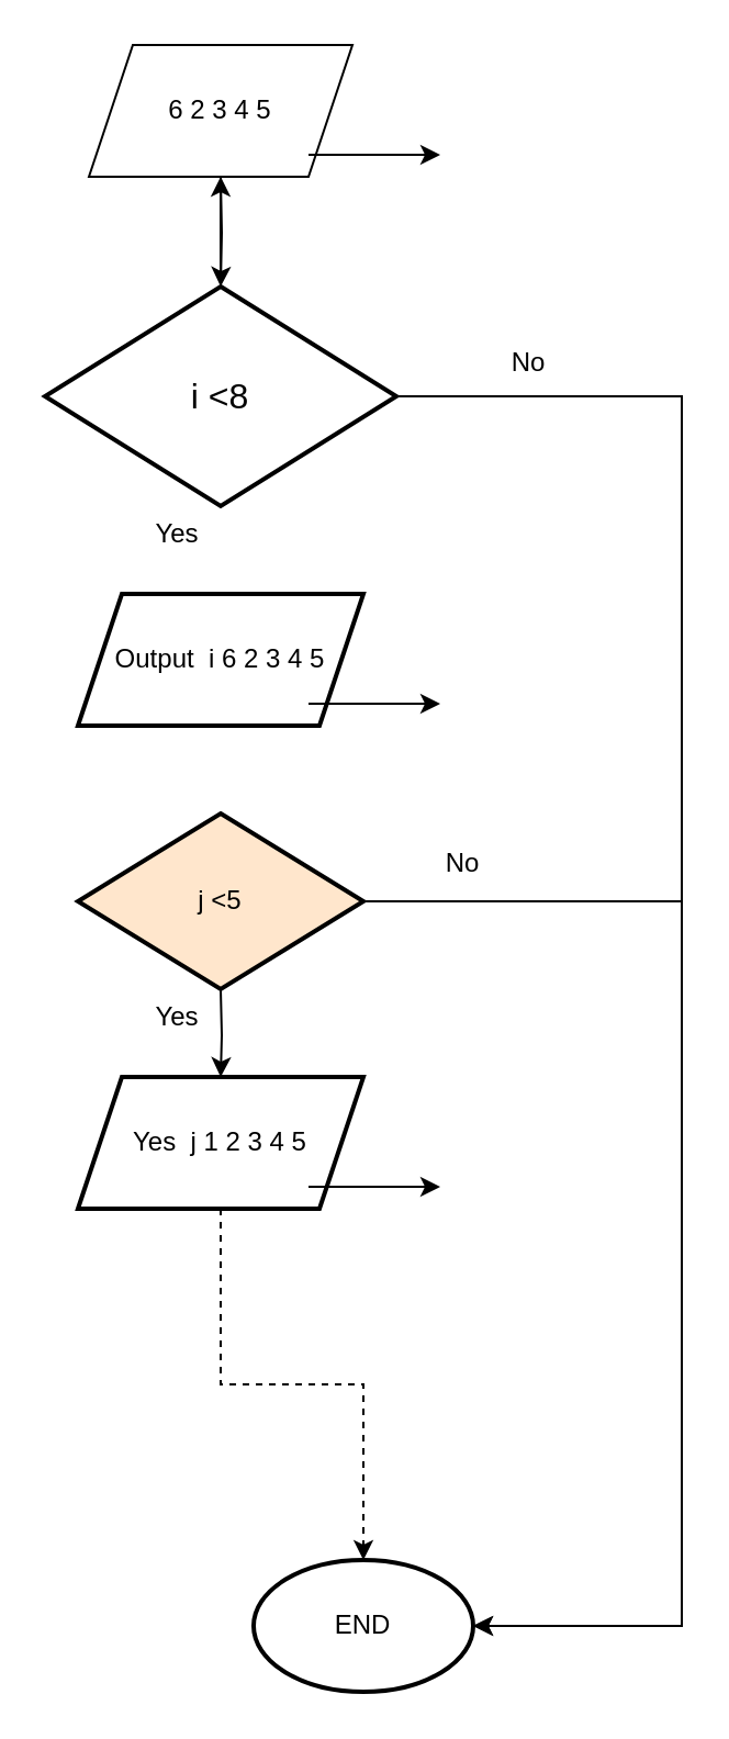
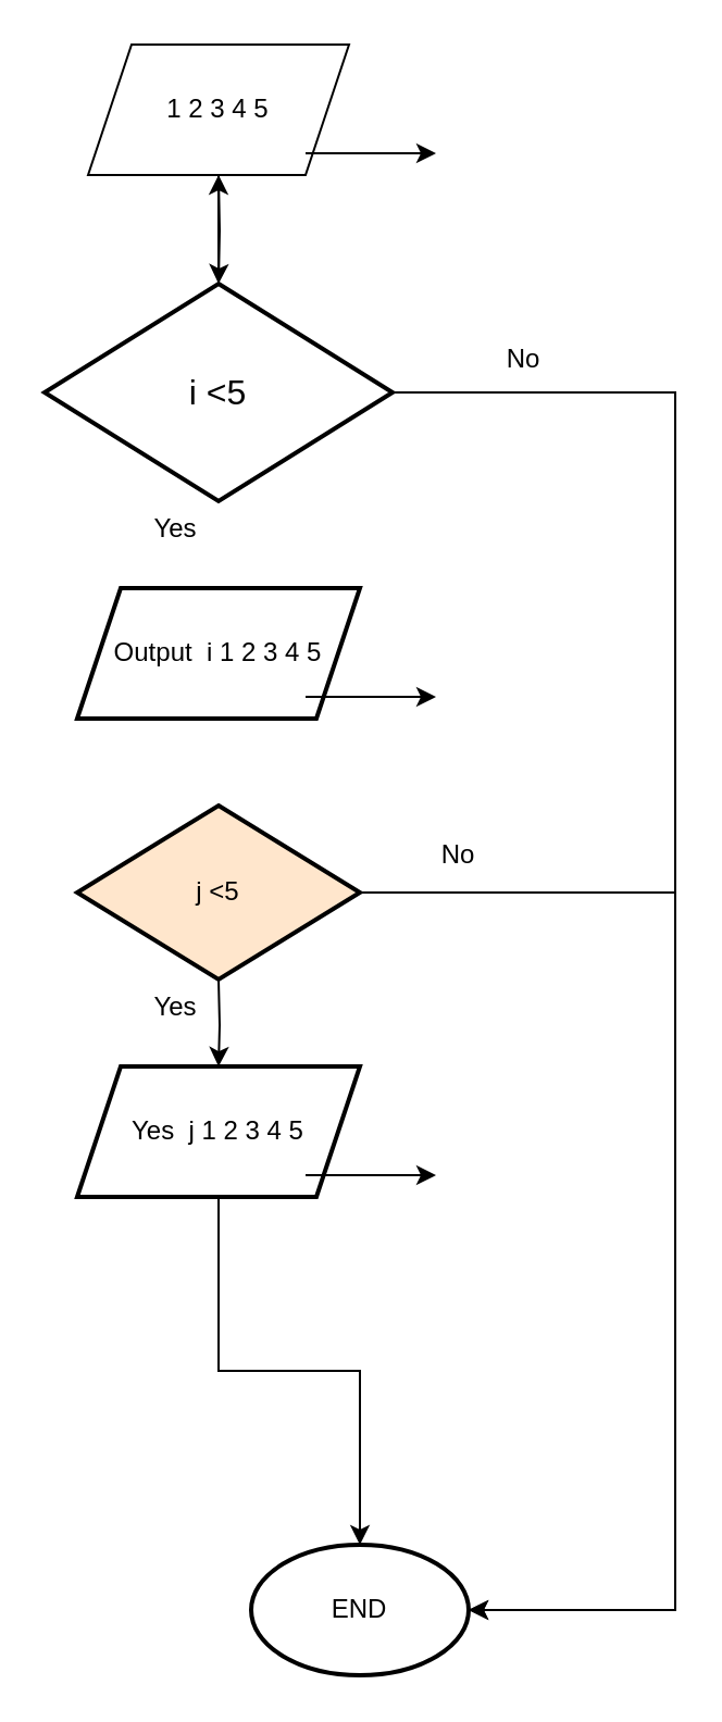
  <mxCell id="0" />
  <mxCell id="1" parent="0" />
  <mxCell id="2" value="" style="edgeStyle=orthogonalEdgeStyle;rounded=0;orthogonalLoop=1;jettySize=auto;html=1;" edge="1" parent="1" source="4" target="8"><mxGeometry relative="1" as="geometry"><Array as="points"><mxPoint x="310" y="180" /><mxPoint x="310" y="740" /></Array></mxGeometry></mxCell>
  <mxCell id="3" value="" style="edgeStyle=orthogonalEdgeStyle;rounded=0;orthogonalLoop=1;jettySize=auto;html=1;" edge="1" parent="1" source="4" target="5"><mxGeometry relative="1" as="geometry" /></mxCell>
- <mxCell id="4" value="&lt;font size=&quot;3&quot;&gt;i &amp;lt;8&lt;/font&gt;" style="strokeWidth=2;html=1;shape=mxgraph.flowchart.decision;whiteSpace=wrap;" vertex="1" parent="1"><mxGeometry x="20" y="130" width="160" height="100" as="geometry" /></mxCell>
- <mxCell id="5" value="6 2 3 4 5" style="shape=parallelogram;perimeter=parallelogramPerimeter;whiteSpace=wrap;html=1;fixedSize=1;" vertex="1" parent="1"><mxGeometry x="40" y="20" width="120" height="60" as="geometry" /></mxCell>
+ <mxCell id="4" value="&lt;font size=&quot;3&quot;&gt;i &amp;lt;5&lt;/font&gt;" style="strokeWidth=2;html=1;shape=mxgraph.flowchart.decision;whiteSpace=wrap;" vertex="1" parent="1"><mxGeometry x="20" y="130" width="160" height="100" as="geometry" /></mxCell>
+ <mxCell id="5" value="1 2 3 4 5" style="shape=parallelogram;perimeter=parallelogramPerimeter;whiteSpace=wrap;html=1;fixedSize=1;" vertex="1" parent="1"><mxGeometry x="40" y="20" width="120" height="60" as="geometry" /></mxCell>
  <mxCell id="6" value="" style="edgeStyle=orthogonalEdgeStyle;rounded=0;orthogonalLoop=1;jettySize=auto;html=1;" edge="1" parent="1" target="4"><mxGeometry relative="1" as="geometry"><mxPoint x="100" y="80" as="sourcePoint" /></mxGeometry></mxCell>
  <mxCell id="7" value="" style="edgeStyle=none;orthogonalLoop=1;jettySize=auto;html=1;rounded=0;" edge="1" parent="1"><mxGeometry width="100" relative="1" as="geometry"><mxPoint x="140" y="70" as="sourcePoint" /><mxPoint x="200" y="70" as="targetPoint" /><Array as="points" /></mxGeometry></mxCell>
  <mxCell id="8" value="END" style="strokeWidth=2;html=1;shape=mxgraph.flowchart.start_1;whiteSpace=wrap;" vertex="1" parent="1"><mxGeometry x="115" y="710" width="100" height="60" as="geometry" /></mxCell>
  <mxCell id="9" value="No" style="text;html=1;align=center;verticalAlign=middle;resizable=0;points=[];autosize=1;strokeColor=none;fillColor=none;" vertex="1" parent="1"><mxGeometry x="220" y="150" width="40" height="30" as="geometry" /></mxCell>
- <mxCell id="10" value="Output&amp;nbsp; i 6 2 3 4 5" style="shape=parallelogram;perimeter=parallelogramPerimeter;whiteSpace=wrap;html=1;fixedSize=1;strokeWidth=2;" vertex="1" parent="1"><mxGeometry x="35" y="270" width="130" height="60" as="geometry" /></mxCell>
+ <mxCell id="10" value="Output&amp;nbsp; i 1 2 3 4 5" style="shape=parallelogram;perimeter=parallelogramPerimeter;whiteSpace=wrap;html=1;fixedSize=1;strokeWidth=2;" vertex="1" parent="1"><mxGeometry x="35" y="270" width="130" height="60" as="geometry" /></mxCell>
  <mxCell id="11" value="" style="edgeStyle=none;orthogonalLoop=1;jettySize=auto;html=1;rounded=0;" edge="1" parent="1"><mxGeometry width="100" relative="1" as="geometry"><mxPoint x="140" y="320" as="sourcePoint" /><mxPoint x="200" y="320" as="targetPoint" /><Array as="points" /></mxGeometry></mxCell>
  <mxCell id="12" value="j &amp;lt;5" style="rhombus;whiteSpace=wrap;html=1;strokeWidth=2;fillColor=#ffe6cc;" vertex="1" parent="1"><mxGeometry x="35" y="370" width="130" height="80" as="geometry" /></mxCell>
  <mxCell id="13" value="" style="edgeStyle=orthogonalEdgeStyle;rounded=0;orthogonalLoop=1;jettySize=auto;html=1;" edge="1" parent="1" target="14"><mxGeometry relative="1" as="geometry"><mxPoint x="100" y="450" as="sourcePoint" /></mxGeometry></mxCell>
  <mxCell id="14" value="Yes&amp;nbsp; j 1 2 3 4 5" style="shape=parallelogram;perimeter=parallelogramPerimeter;whiteSpace=wrap;html=1;fixedSize=1;strokeWidth=2;" vertex="1" parent="1"><mxGeometry x="35" y="490" width="130" height="60" as="geometry" /></mxCell>
  <mxCell id="15" value="" style="edgeStyle=none;orthogonalLoop=1;jettySize=auto;html=1;rounded=0;" edge="1" parent="1"><mxGeometry width="100" relative="1" as="geometry"><mxPoint x="140" y="540" as="sourcePoint" /><mxPoint x="200" y="540" as="targetPoint" /><Array as="points" /></mxGeometry></mxCell>
  <mxCell id="16" style="edgeStyle=orthogonalEdgeStyle;rounded=0;orthogonalLoop=1;jettySize=auto;html=1;entryX=1;entryY=0.5;entryDx=0;entryDy=0;entryPerimeter=0;" edge="1" parent="1" source="12" target="8"><mxGeometry relative="1" as="geometry"><Array as="points"><mxPoint x="310" y="410" /><mxPoint x="310" y="740" /></Array></mxGeometry></mxCell>
  <mxCell id="17" value="No" style="text;html=1;align=center;verticalAlign=middle;resizable=0;points=[];autosize=1;strokeColor=none;fillColor=none;" vertex="1" parent="1"><mxGeometry x="190" y="378" width="40" height="30" as="geometry" /></mxCell>
  <mxCell id="18" value="Yes" style="text;html=1;align=center;verticalAlign=middle;resizable=0;points=[];autosize=1;strokeColor=none;fillColor=none;" vertex="1" parent="1"><mxGeometry x="60" y="228" width="40" height="30" as="geometry" /></mxCell>
  <mxCell id="19" value="Yes" style="text;html=1;align=center;verticalAlign=middle;resizable=0;points=[];autosize=1;strokeColor=none;fillColor=none;" vertex="1" parent="1"><mxGeometry x="60" y="448" width="40" height="30" as="geometry" /></mxCell>
- <mxCell id="20" style="edgeStyle=orthogonalEdgeStyle;rounded=0;orthogonalLoop=1;jettySize=auto;html=1;entryX=0.5;entryY=0;entryDx=0;entryDy=0;entryPerimeter=0;dashed=1;" edge="1" parent="1" source="14" target="8"><mxGeometry relative="1" as="geometry" /></mxCell>
+ <mxCell id="20" style="edgeStyle=orthogonalEdgeStyle;rounded=0;orthogonalLoop=1;jettySize=auto;html=1;entryX=0.5;entryY=0;entryDx=0;entryDy=0;entryPerimeter=0;" edge="1" parent="1" source="14" target="8"><mxGeometry relative="1" as="geometry" /></mxCell>
